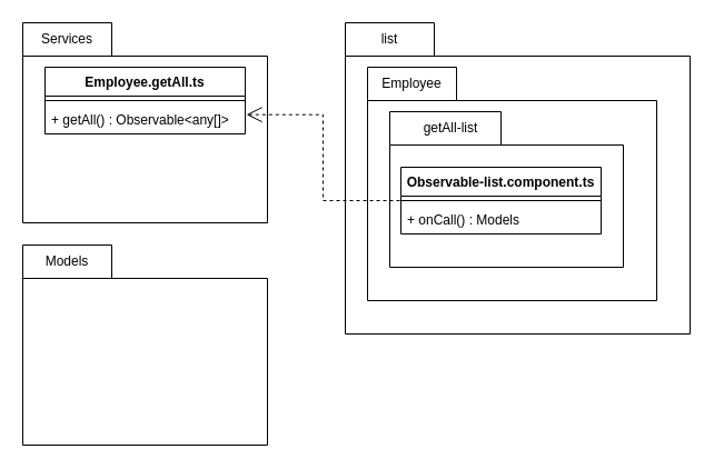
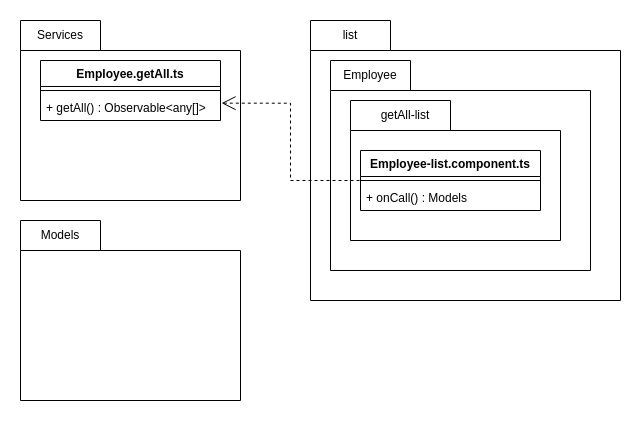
  <mxCell id="0" />
  <mxCell id="1" parent="0" />
  <mxCell id="2" value="" style="shape=folder;fontStyle=1;spacingTop=10;tabWidth=80;tabHeight=30;tabPosition=left;html=1;align=left;verticalAlign=top;" vertex="1" parent="1"><mxGeometry x="20" y="20" width="220" height="180" as="geometry" /></mxCell>
  <mxCell id="3" value="Services" style="text;html=1;strokeColor=none;fillColor=none;align=center;verticalAlign=middle;whiteSpace=wrap;rounded=0;" vertex="1" parent="1"><mxGeometry x="40" y="30" width="40" height="10" as="geometry" /></mxCell>
  <mxCell id="4" value="" style="shape=folder;fontStyle=1;spacingTop=10;tabWidth=80;tabHeight=30;tabPosition=left;html=1;align=left;verticalAlign=top;" vertex="1" parent="1"><mxGeometry x="20" y="220" width="220" height="180" as="geometry" /></mxCell>
  <mxCell id="5" value="Models" style="text;html=1;strokeColor=none;fillColor=none;align=center;verticalAlign=middle;whiteSpace=wrap;rounded=0;" vertex="1" parent="1"><mxGeometry x="40" y="230" width="40" height="10" as="geometry" /></mxCell>
  <mxCell id="6" value="" style="shape=folder;fontStyle=1;spacingTop=10;tabWidth=80;tabHeight=30;tabPosition=left;html=1;align=left;verticalAlign=top;" vertex="1" parent="1"><mxGeometry x="310" y="20" width="310" height="280" as="geometry" /></mxCell>
  <mxCell id="7" value="list" style="text;html=1;strokeColor=none;fillColor=none;align=center;verticalAlign=middle;whiteSpace=wrap;rounded=0;" vertex="1" parent="1"><mxGeometry x="330" y="30" width="40" height="10" as="geometry" /></mxCell>
  <mxCell id="8" value="" style="shape=folder;fontStyle=1;spacingTop=10;tabWidth=80;tabHeight=30;tabPosition=left;html=1;align=left;verticalAlign=top;" vertex="1" parent="1"><mxGeometry x="330" y="60" width="260" height="210" as="geometry" /></mxCell>
  <mxCell id="9" value="Employee" style="text;html=1;strokeColor=none;fillColor=none;align=center;verticalAlign=middle;whiteSpace=wrap;rounded=0;" vertex="1" parent="1"><mxGeometry x="350" y="70" width="40" height="10" as="geometry" /></mxCell>
  <mxCell id="10" value="" style="shape=folder;fontStyle=1;spacingTop=10;tabWidth=100;tabHeight=30;tabPosition=left;html=1;align=left;verticalAlign=top;" vertex="1" parent="1"><mxGeometry x="350" y="100" width="210" height="140" as="geometry" /></mxCell>
  <mxCell id="11" value="getAll-list" style="text;html=1;strokeColor=none;fillColor=none;align=center;verticalAlign=middle;whiteSpace=wrap;rounded=0;" vertex="1" parent="1"><mxGeometry x="360" y="110" width="90" height="10" as="geometry" /></mxCell>
- <mxCell id="12" value="Observable-list.component.ts" style="swimlane;fontStyle=1;align=center;verticalAlign=top;childLayout=stackLayout;horizontal=1;startSize=26;horizontalStack=0;resizeParent=1;resizeParentMax=0;resizeLast=0;collapsible=1;marginBottom=0;" vertex="1" parent="1"><mxGeometry x="360" y="150" width="180" height="60" as="geometry" /></mxCell>
+ <mxCell id="12" value="Employee-list.component.ts" style="swimlane;fontStyle=1;align=center;verticalAlign=top;childLayout=stackLayout;horizontal=1;startSize=26;horizontalStack=0;resizeParent=1;resizeParentMax=0;resizeLast=0;collapsible=1;marginBottom=0;" vertex="1" parent="1"><mxGeometry x="360" y="150" width="180" height="60" as="geometry" /></mxCell>
  <mxCell id="13" value="" style="line;strokeWidth=1;fillColor=none;align=left;verticalAlign=middle;spacingTop=-1;spacingLeft=3;spacingRight=3;rotatable=0;labelPosition=right;points=[];portConstraint=eastwest;" vertex="1" parent="12"><mxGeometry y="26" width="180" height="8" as="geometry" /></mxCell>
  <mxCell id="14" value="+ onCall() : Models " style="text;strokeColor=none;fillColor=none;align=left;verticalAlign=top;spacingLeft=4;spacingRight=4;overflow=hidden;rotatable=0;points=[[0,0.5],[1,0.5]];portConstraint=eastwest;" vertex="1" parent="12"><mxGeometry y="34" width="180" height="26" as="geometry" /></mxCell>
  <mxCell id="15" value="Employee.getAll.ts" style="swimlane;fontStyle=1;align=center;verticalAlign=top;childLayout=stackLayout;horizontal=1;startSize=26;horizontalStack=0;resizeParent=1;resizeParentMax=0;resizeLast=0;collapsible=1;marginBottom=0;" vertex="1" parent="1"><mxGeometry x="40" y="60" width="180" height="60" as="geometry" /></mxCell>
  <mxCell id="16" value="" style="line;strokeWidth=1;fillColor=none;align=left;verticalAlign=middle;spacingTop=-1;spacingLeft=3;spacingRight=3;rotatable=0;labelPosition=right;points=[];portConstraint=eastwest;" vertex="1" parent="15"><mxGeometry y="26" width="180" height="8" as="geometry" /></mxCell>
  <mxCell id="17" value="+ getAll() : Observable&lt;any[]&gt;" style="text;strokeColor=none;fillColor=none;align=left;verticalAlign=top;spacingLeft=4;spacingRight=4;overflow=hidden;rotatable=0;points=[[0,0.5],[1,0.5]];portConstraint=eastwest;" vertex="1" parent="15"><mxGeometry y="34" width="180" height="26" as="geometry" /></mxCell>
  <mxCell id="18" value="" style="endArrow=open;endSize=12;dashed=1;html=1;rounded=0;exitX=0;exitY=0.5;exitDx=0;exitDy=0;entryX=1.006;entryY=0.333;entryDx=0;entryDy=0;edgeStyle=orthogonalEdgeStyle;entryPerimeter=0;" edge="1" parent="1" source="14" target="17"><mxGeometry width="160" relative="1" as="geometry"><mxPoint x="210" y="150" as="sourcePoint" /><mxPoint x="370" y="150" as="targetPoint" /><Array as="points"><mxPoint x="360" y="180" /><mxPoint x="290" y="180" /><mxPoint x="290" y="103" /></Array></mxGeometry></mxCell>
